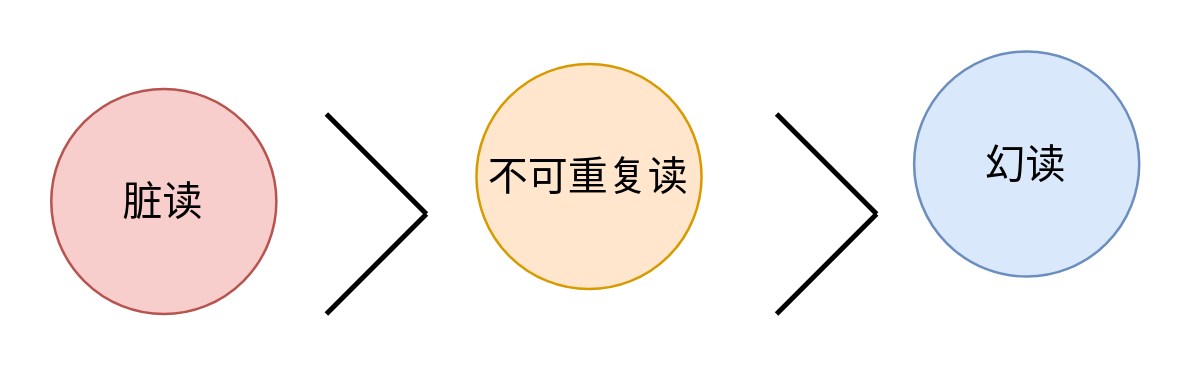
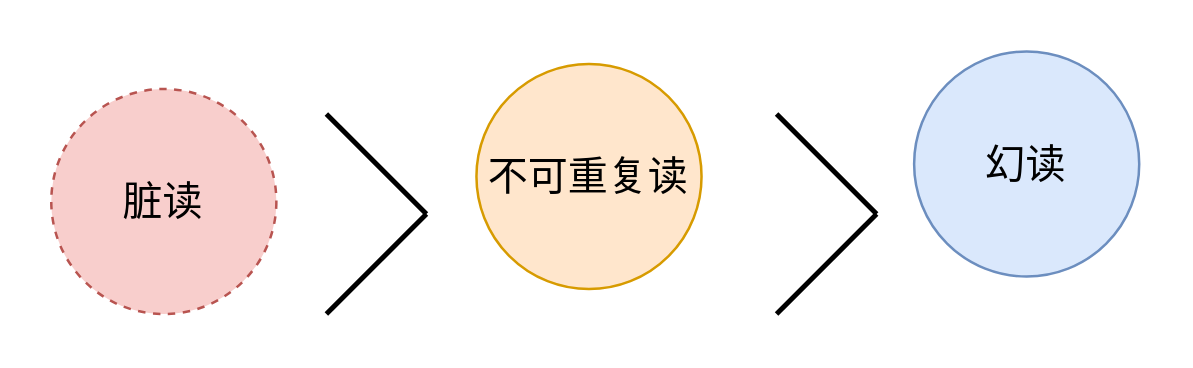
  <mxCell id="0" />
  <mxCell id="1" parent="0" />
- <mxCell id="2" value="脏读" style="ellipse;whiteSpace=wrap;html=1;aspect=fixed;fontSize=16;fillColor=#f8cecc;strokeColor=#b85450;" vertex="1" parent="1"><mxGeometry x="20" y="35" width="90" height="90" as="geometry" /></mxCell>
+ <mxCell id="2" value="脏读" style="ellipse;whiteSpace=wrap;html=1;aspect=fixed;fontSize=16;fillColor=#f8cecc;strokeColor=#b85450;dashed=1;" vertex="1" parent="1"><mxGeometry x="20" y="35" width="90" height="90" as="geometry" /></mxCell>
  <mxCell id="3" value="不可重复读" style="ellipse;whiteSpace=wrap;html=1;aspect=fixed;fontSize=16;fillColor=#ffe6cc;strokeColor=#d79b00;" vertex="1" parent="1"><mxGeometry x="190" y="25" width="90" height="90" as="geometry" /></mxCell>
  <mxCell id="4" value="幻读" style="ellipse;whiteSpace=wrap;html=1;aspect=fixed;fontSize=16;fillColor=#dae8fc;strokeColor=#6c8ebf;" vertex="1" parent="1"><mxGeometry x="365" y="20" width="90" height="90" as="geometry" /></mxCell>
  <mxCell id="5" value="" style="group;fontSize=16;" vertex="1" connectable="0" parent="1"><mxGeometry x="130" y="45" width="40" height="80" as="geometry" /></mxCell>
  <mxCell id="6" value="" style="endArrow=none;html=1;fontStyle=1;strokeWidth=2;fontSize=16;" edge="1" parent="5"><mxGeometry width="50" height="50" relative="1" as="geometry"><mxPoint y="80" as="sourcePoint" /><mxPoint x="40" y="40" as="targetPoint" /></mxGeometry></mxCell>
  <mxCell id="7" value="" style="endArrow=none;html=1;fontStyle=1;strokeWidth=2;fontSize=16;" edge="1" parent="5"><mxGeometry width="50" height="50" relative="1" as="geometry"><mxPoint as="sourcePoint" /><mxPoint x="40" y="40" as="targetPoint" /></mxGeometry></mxCell>
  <mxCell id="8" value="" style="group;fontSize=16;" vertex="1" connectable="0" parent="1"><mxGeometry x="310" y="45" width="40" height="80" as="geometry" /></mxCell>
  <mxCell id="9" value="" style="endArrow=none;html=1;fontStyle=1;strokeWidth=2;fontSize=16;" edge="1" parent="8"><mxGeometry width="50" height="50" relative="1" as="geometry"><mxPoint y="80" as="sourcePoint" /><mxPoint x="40" y="40" as="targetPoint" /></mxGeometry></mxCell>
  <mxCell id="10" value="" style="endArrow=none;html=1;fontStyle=1;strokeWidth=2;fontSize=16;" edge="1" parent="8"><mxGeometry width="50" height="50" relative="1" as="geometry"><mxPoint as="sourcePoint" /><mxPoint x="40" y="40" as="targetPoint" /></mxGeometry></mxCell>
